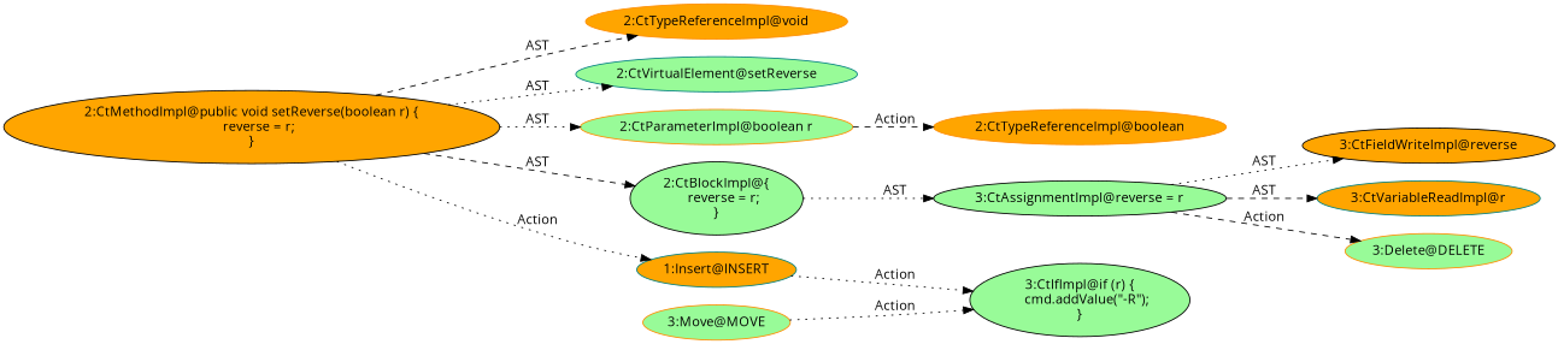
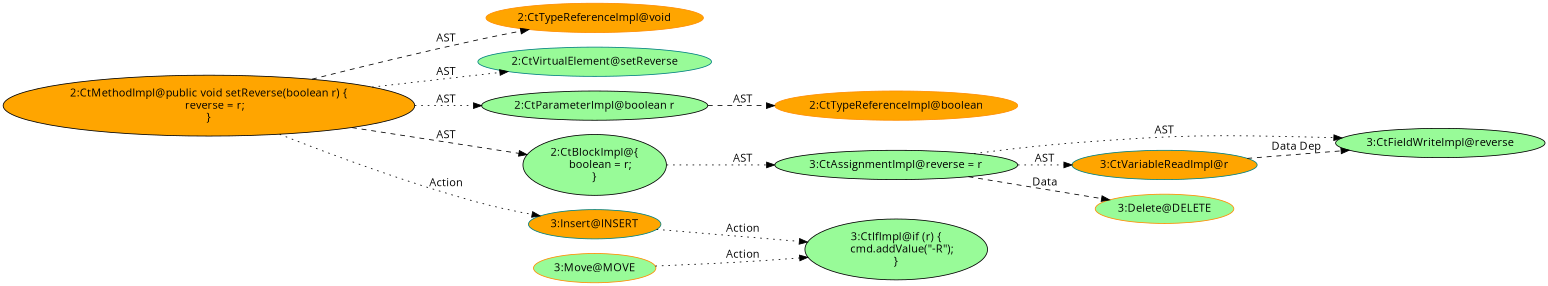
  digraph {
    fontname="Open Sans"
    rankdir=LR
    node [color=darkorange fillcolor=palegreen fontname="Open Sans" shape=ellipse style=filled]
    edge [fontname="Open Sans" style=dotted]
    n1 [fillcolor=orange label="2:CtTypeReferenceImpl@void"]
    n2 [color=teal label="2:CtVirtualElement@setReverse"]
-   n3 [label="2:CtParameterImpl@boolean r"]
+   n3 [color=black label="2:CtParameterImpl@boolean r"]
    n4 [fillcolor=orange label="2:CtTypeReferenceImpl@boolean"]
-   n5 [color=black fillcolor=orange label="3:CtFieldWriteImpl@reverse"]
+   n5 [color=black label="3:CtFieldWriteImpl@reverse"]
    n6 [color=teal fillcolor=orange label="3:CtVariableReadImpl@r"]
    n7 [label="3:Move@MOVE"]
    n8 [color=black label="3:CtIfImpl@if (r) \{\n    cmd.addValue(\"-R\");\n\}"]
    n9 [color=black label="3:CtAssignmentImpl@reverse = r"]
    n10 [label="3:Delete@DELETE"]
-   n11 [color=black label="2:CtBlockImpl@\{\n    reverse = r;\n\}"]
+   n11 [color=black label="2:CtBlockImpl@\{\n    boolean = r;\n\}"]
    n12 [color=black fillcolor=orange label="2:CtMethodImpl@public void setReverse(boolean r) \{\n    reverse = r;\n\}"]
-   n13 [color=teal fillcolor=orange label="1:Insert@INSERT"]
-   n3 -> n4 [label=Action style=dashed]
+   n13 [color=teal fillcolor=orange label="3:Insert@INSERT"]
+   n3 -> n4 [label=AST style=dashed]
+   n6 -> n5 [label="Data Dep" style=dashed]
    n7 -> n8 [label=Action]
    n9 -> n5 [label=AST]
-   n9 -> n6 [label=AST style=dashed]
-   n9 -> n10 [label=Action style=dashed]
+   n9 -> n6 [label=AST]
+   n9 -> n10 [label=Data style=dashed]
    n11 -> n9 [label=AST]
    n12 -> n1 [label=AST style=dashed]
    n12 -> n2 [label=AST]
    n12 -> n3 [label=AST]
    n12 -> n11 [label=AST style=dashed]
    n12 -> n13 [label=Action]
    n13 -> n8 [label=Action]
  }
